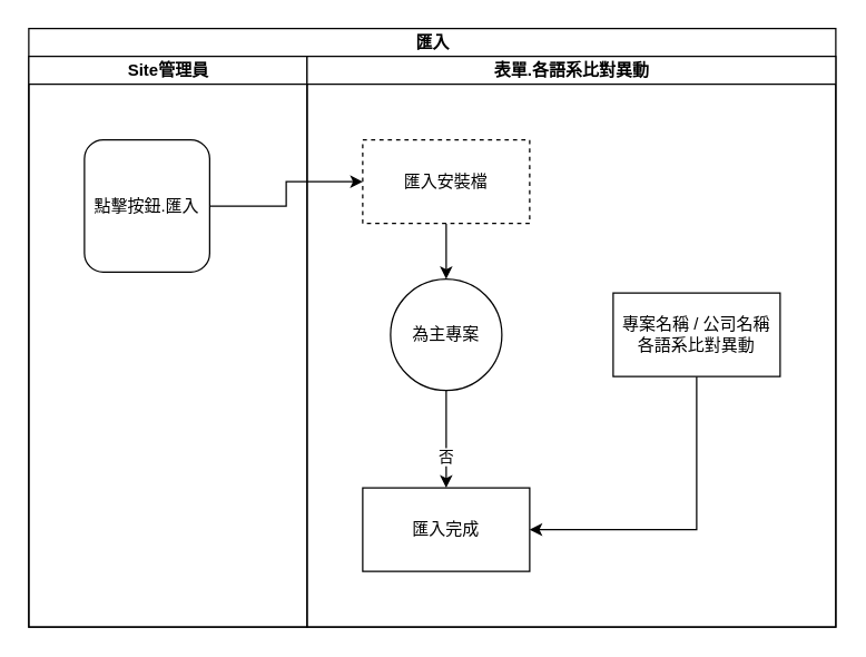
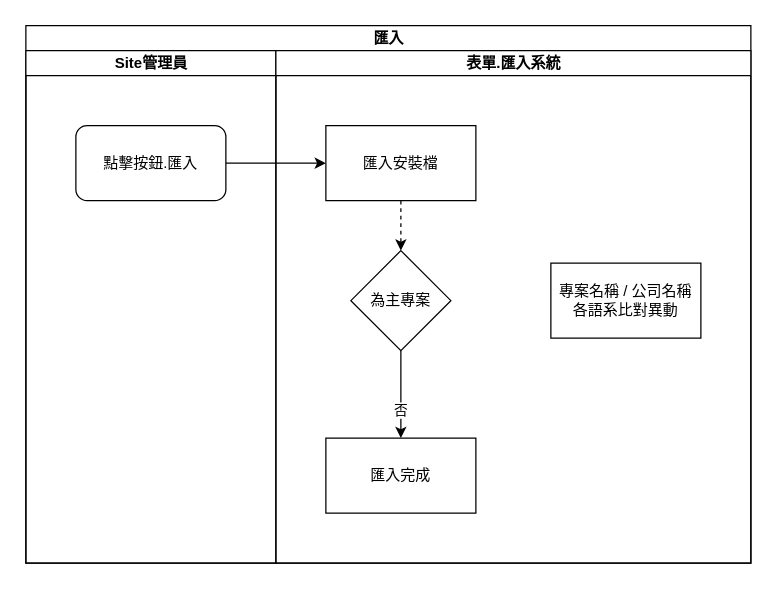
  <mxCell id="0" />
  <mxCell id="1" parent="0" />
  <mxCell id="2" value="匯入" style="swimlane;html=1;childLayout=stackLayout;resizeParent=1;resizeParentMax=0;startSize=20;" parent="1" vertex="1"><mxGeometry x="20" y="20" width="580" height="430" as="geometry" /></mxCell>
  <mxCell id="3" value="Site管理員" style="swimlane;html=1;startSize=20;" parent="2" vertex="1"><mxGeometry y="20" width="200" height="410" as="geometry" /></mxCell>
- <mxCell id="4" value="點擊按鈕.匯入" style="rounded=1;whiteSpace=wrap;html=1;" parent="3" vertex="1"><mxGeometry x="40" y="60" width="90" height="95" as="geometry" /></mxCell>
+ <mxCell id="4" value="點擊按鈕.匯入" style="rounded=1;whiteSpace=wrap;html=1;" parent="3" vertex="1"><mxGeometry x="40" y="60" width="120" height="60" as="geometry" /></mxCell>
  <mxCell id="5" style="edgeStyle=orthogonalEdgeStyle;rounded=0;orthogonalLoop=1;jettySize=auto;html=1;exitX=1;exitY=0.5;exitDx=0;exitDy=0;entryX=0;entryY=0.5;entryDx=0;entryDy=0;" parent="2" source="4" target="8" edge="1"><mxGeometry relative="1" as="geometry" /></mxCell>
- <mxCell id="6" value="表單.各語系比對異動" style="swimlane;html=1;startSize=20;" parent="2" vertex="1"><mxGeometry x="200" y="20" width="380" height="410" as="geometry" /></mxCell>
- <mxCell id="7" style="edgeStyle=orthogonalEdgeStyle;rounded=0;orthogonalLoop=1;jettySize=auto;html=1;exitX=0.5;exitY=1;exitDx=0;exitDy=0;entryX=0.5;entryY=0;entryDx=0;entryDy=0;" parent="6" source="8" target="11" edge="1"><mxGeometry relative="1" as="geometry" /></mxCell>
- <mxCell id="8" value="匯入安裝檔" style="rounded=0;whiteSpace=wrap;html=1;dashed=1;" parent="6" vertex="1"><mxGeometry x="40" y="60" width="120" height="60" as="geometry" /></mxCell>
+ <mxCell id="6" value="表單.匯入系統" style="swimlane;html=1;startSize=20;" parent="2" vertex="1"><mxGeometry x="200" y="20" width="380" height="410" as="geometry" /></mxCell>
+ <mxCell id="7" style="edgeStyle=orthogonalEdgeStyle;rounded=0;orthogonalLoop=1;jettySize=auto;html=1;exitX=0.5;exitY=1;exitDx=0;exitDy=0;entryX=0.5;entryY=0;entryDx=0;entryDy=0;dashed=1;" parent="6" source="8" target="11" edge="1"><mxGeometry relative="1" as="geometry" /></mxCell>
+ <mxCell id="8" value="匯入安裝檔" style="rounded=0;whiteSpace=wrap;html=1;" parent="6" vertex="1"><mxGeometry x="40" y="60" width="120" height="60" as="geometry" /></mxCell>
  <mxCell id="9" style="edgeStyle=orthogonalEdgeStyle;rounded=0;orthogonalLoop=1;jettySize=auto;html=1;exitX=0.5;exitY=1;exitDx=0;exitDy=0;entryX=0.5;entryY=0;entryDx=0;entryDy=0;" parent="6" source="11" target="13" edge="1"><mxGeometry relative="1" as="geometry" /></mxCell>
  <mxCell id="10" value="否" style="edgeLabel;html=1;align=center;verticalAlign=middle;resizable=0;points=[];" parent="9" vertex="1" connectable="0"><mxGeometry x="0.329" y="-1" relative="1" as="geometry"><mxPoint as="offset" /></mxGeometry></mxCell>
- <mxCell id="11" value="為主專案" style="ellipse;whiteSpace=wrap;html=1;" parent="6" vertex="1"><mxGeometry x="60" y="160" width="80" height="80" as="geometry" /></mxCell>
- <mxCell id="12" style="edgeStyle=orthogonalEdgeStyle;rounded=0;orthogonalLoop=1;jettySize=auto;html=1;exitX=0.5;exitY=1;exitDx=0;exitDy=0;entryX=1;entryY=0.5;entryDx=0;entryDy=0;" parent="6" source="14" target="13" edge="1"><mxGeometry relative="1" as="geometry" /></mxCell>
+ <mxCell id="11" value="為主專案" style="rhombus;whiteSpace=wrap;html=1;" parent="6" vertex="1"><mxGeometry x="60" y="160" width="80" height="80" as="geometry" /></mxCell>
  <mxCell id="13" value="匯入完成" style="rounded=0;whiteSpace=wrap;html=1;" parent="6" vertex="1"><mxGeometry x="40" y="310" width="120" height="60" as="geometry" /></mxCell>
  <mxCell id="14" value="專案名稱 / 公司名稱&lt;br&gt;各語系比對異動" style="rounded=0;whiteSpace=wrap;html=1;" parent="6" vertex="1"><mxGeometry x="220" y="170" width="120" height="60" as="geometry" /></mxCell>
